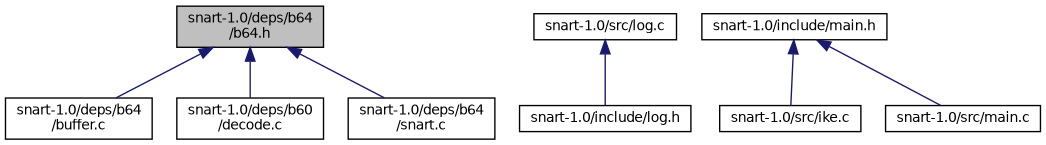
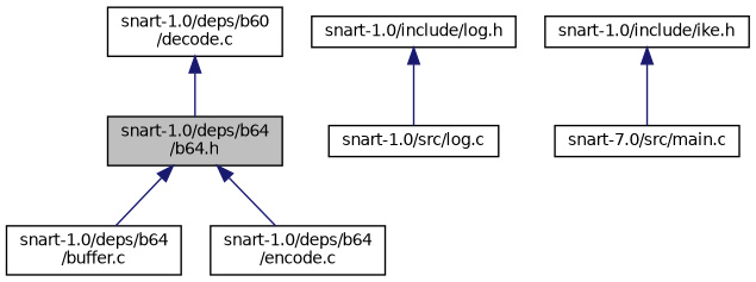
  digraph {
    node [color=black fillcolor=white fontname=Helvetica fontsize=10 shape=record style=filled]
    edge [color=midnightblue dir=back fontname=Helvetica fontsize=10 labelfontname=Helvetica labelfontsize=10 style=solid]
    n1 [fillcolor=grey75 fontcolor=black height=0.2 label="snart-1.0/deps/b64\l/b64.h" width=0.4]
    n2 [height=0.2 label="snart-1.0/deps/b64\l/buffer.c" width=0.4]
    n3 [height=0.2 label="snart-1.0/deps/b60\l/decode.c" width=0.4]
-   n4 [height=0.2 label="snart-1.0/deps/b64\l/snart.c" width=0.4]
+   n4 [height=0.2 label="snart-1.0/deps/b64\l/encode.c" width=0.4]
    n5 [height=0.2 label="snart-1.0/include/log.h" width=0.4]
    n6 [height=0.2 label="snart-1.0/src/log.c" width=0.4]
-   n7 [height=0.2 label="snart-1.0/include/main.h" width=0.4]
-   n8 [height=0.2 label="snart-1.0/src/ike.c" width=0.4]
-   n9 [height=0.2 label="snart-1.0/src/main.c" width=0.4]
+   n7 [height=0.2 label="snart-1.0/include/ike.h" width=0.4]
+   n9 [height=0.2 label="snart-7.0/src/main.c" width=0.4]
    n1 -> n2
-   n1 -> n3
+   n3 -> n1
    n1 -> n4
-   n6 -> n5
-   n7 -> n8
+   n5 -> n6
    n7 -> n9
  }
